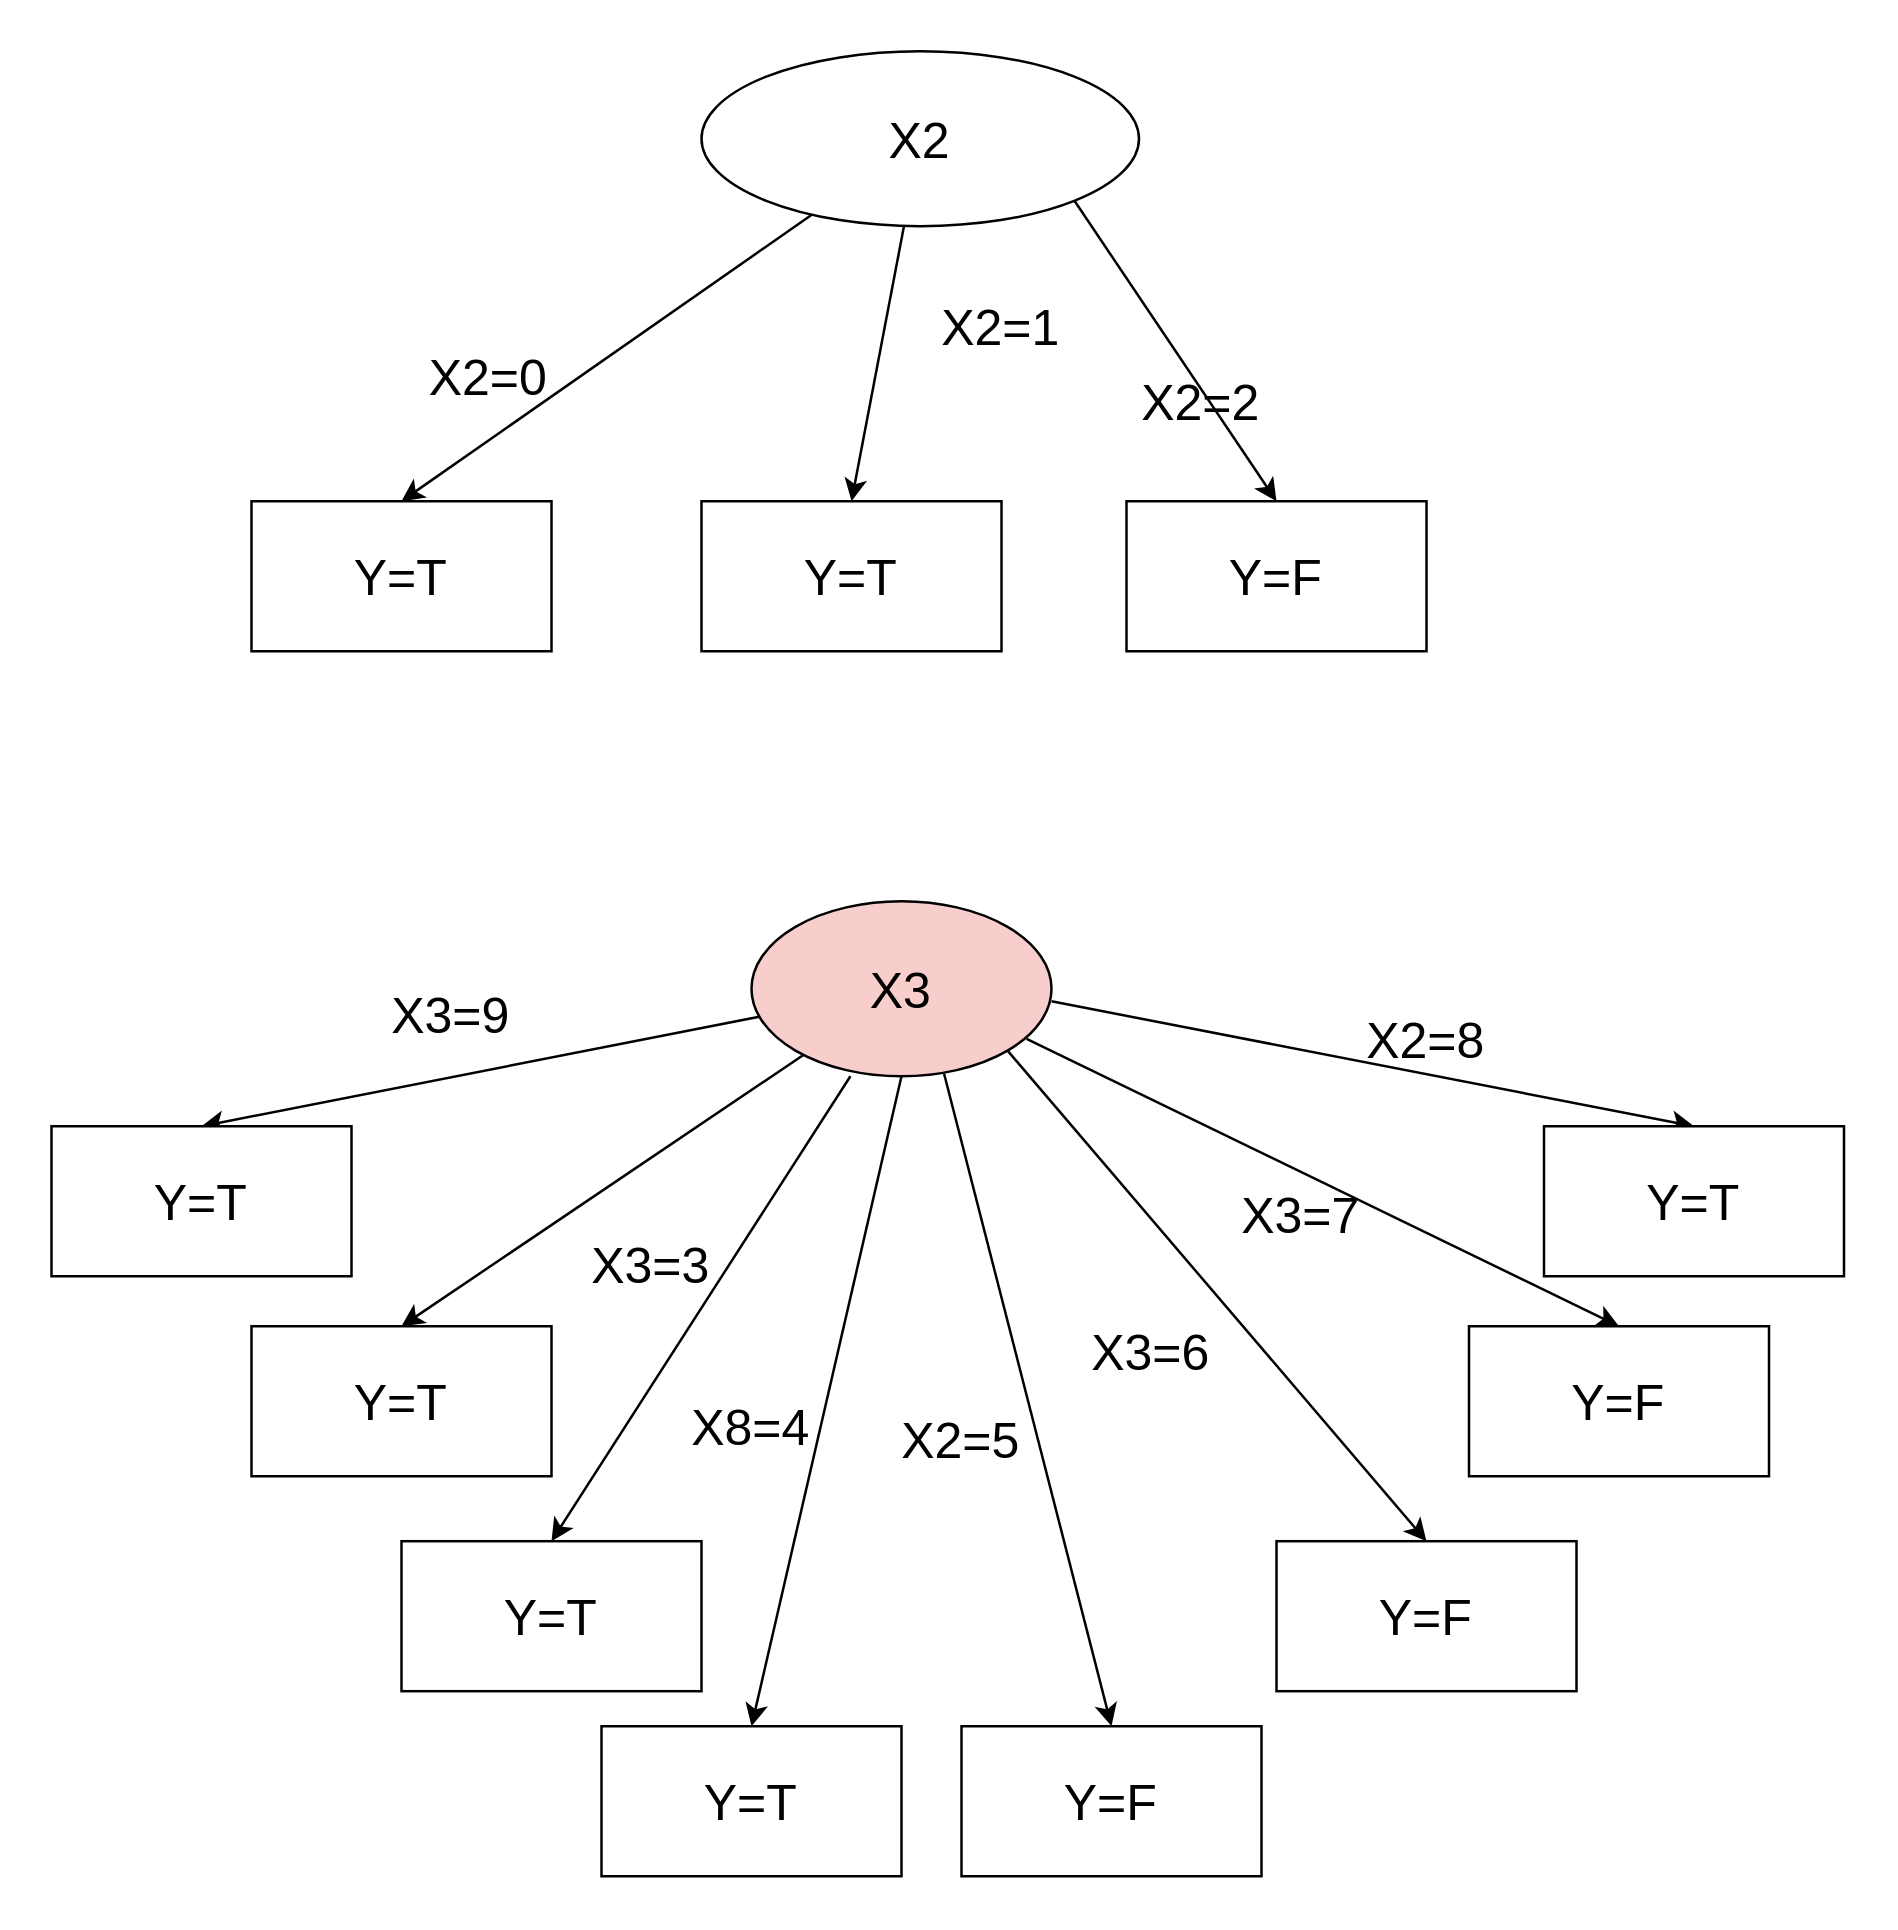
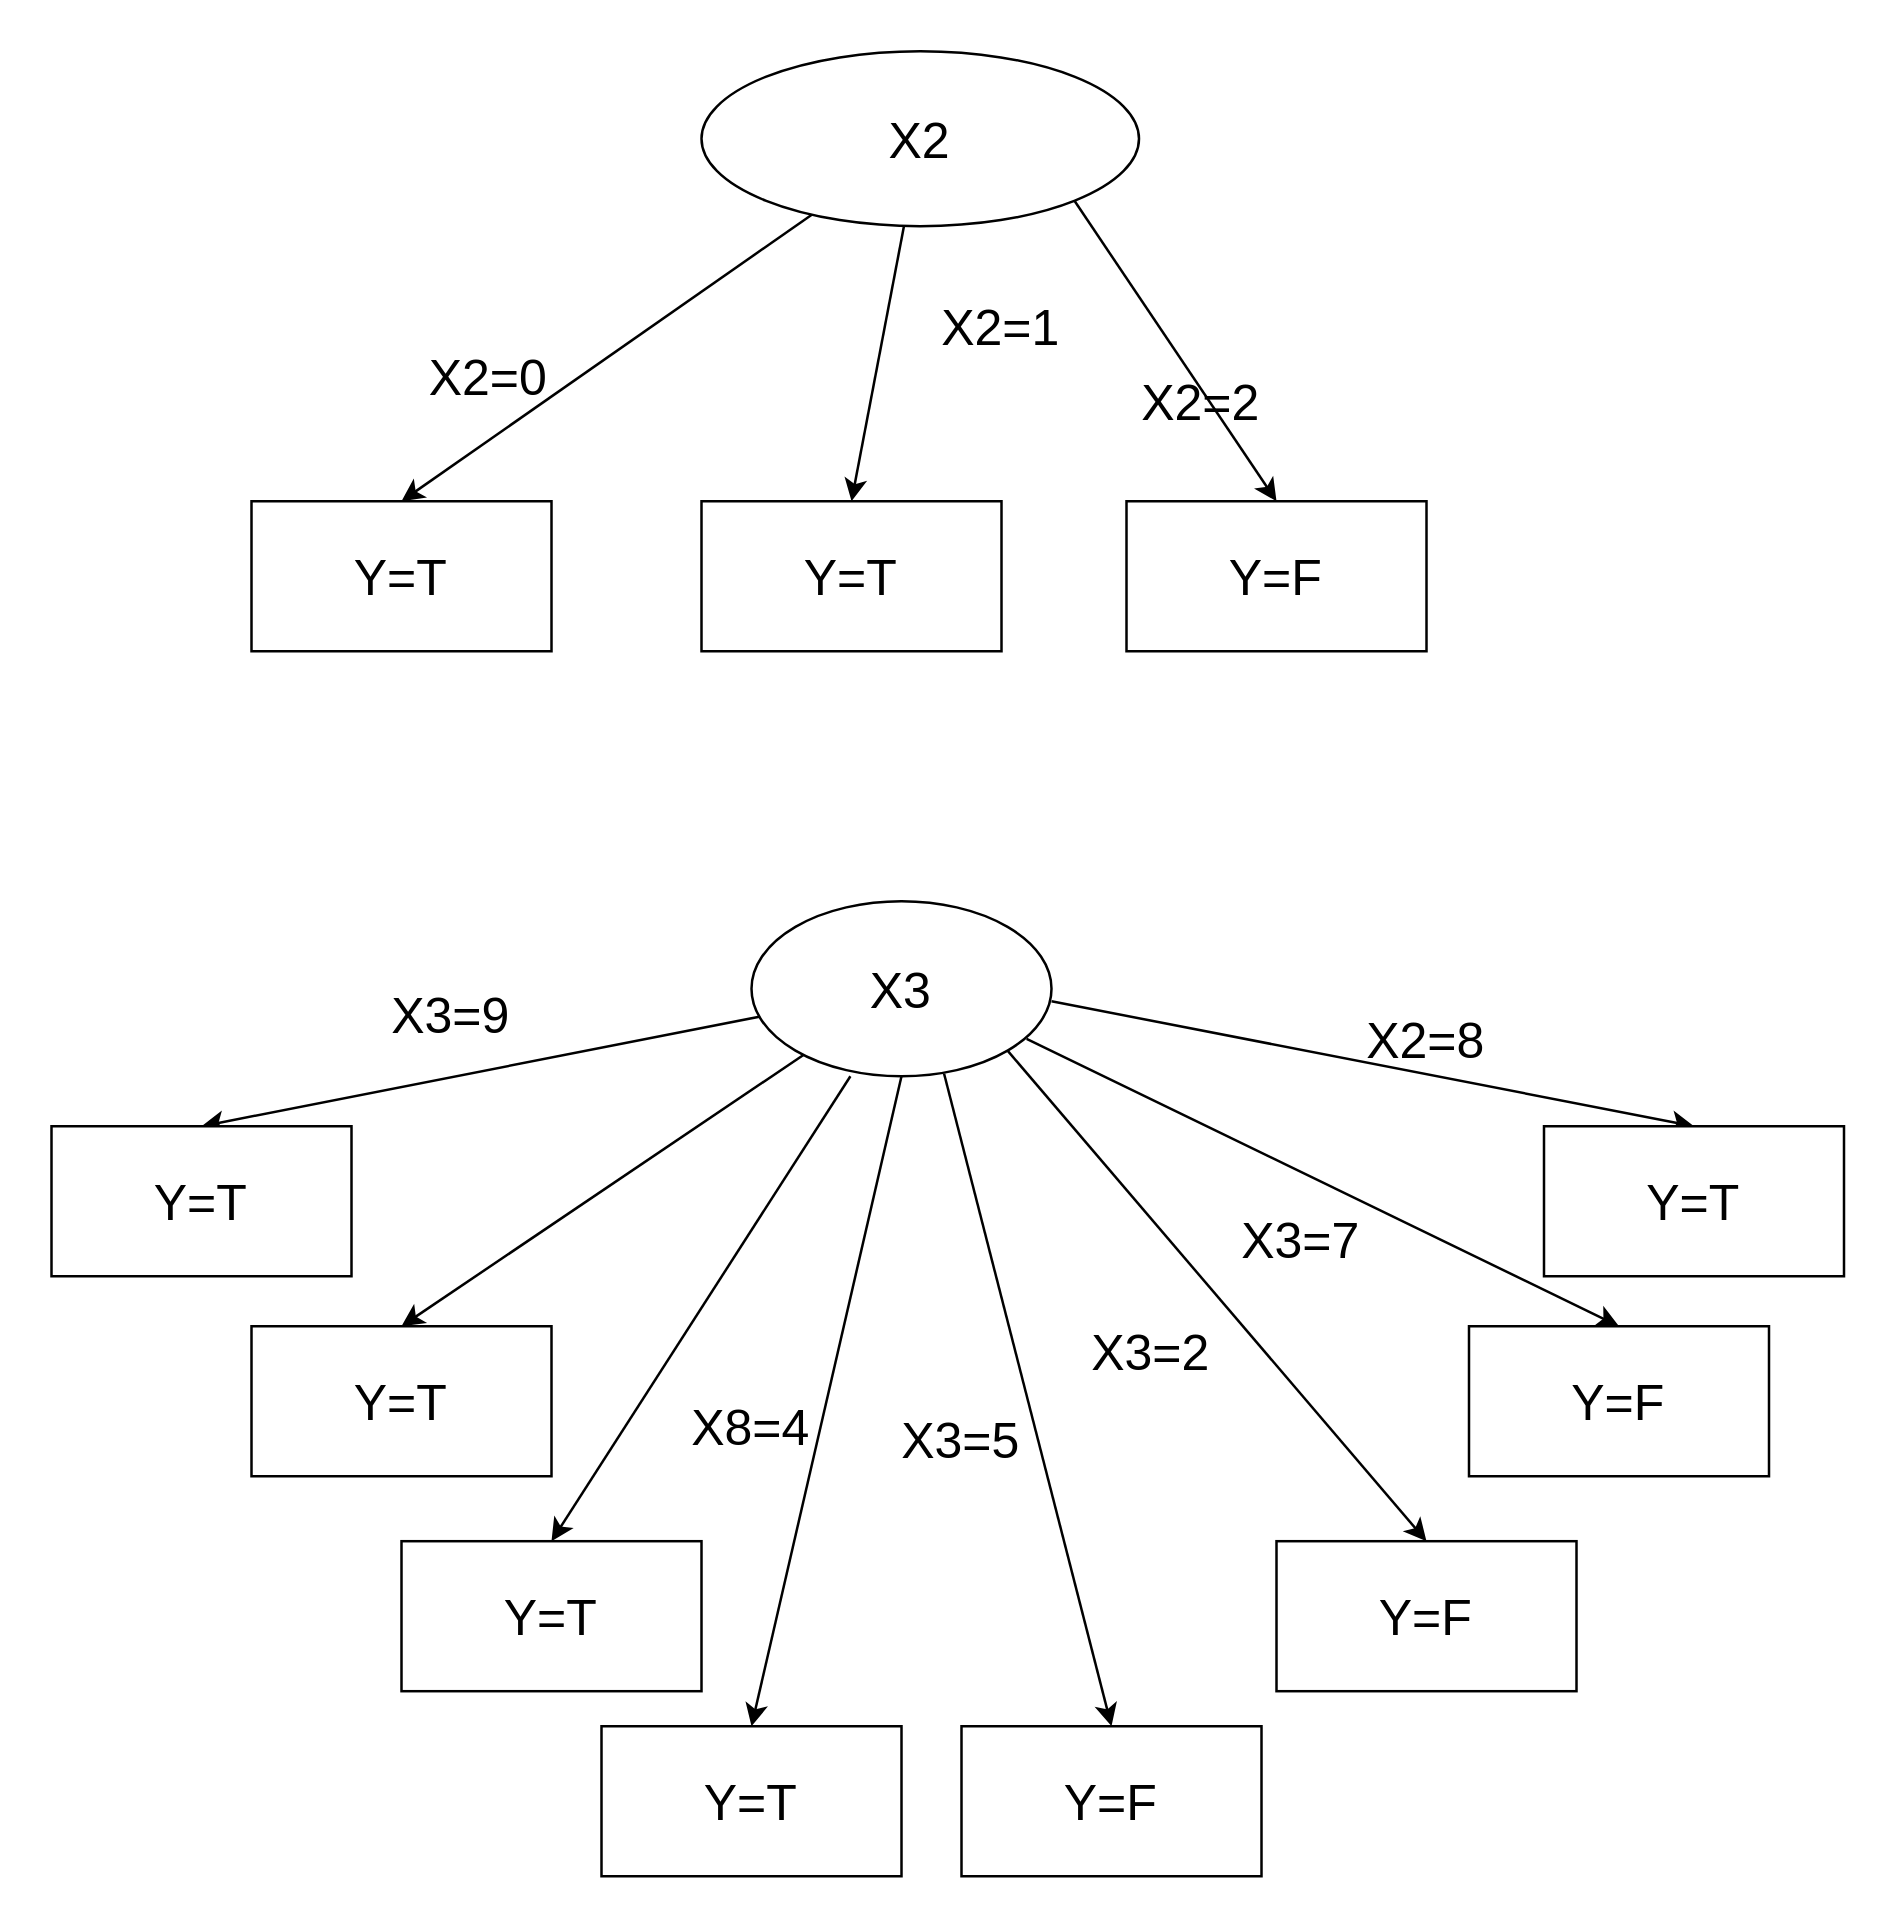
  <mxCell id="0" />
  <mxCell id="1" parent="0" />
  <mxCell id="2" style="rounded=0;orthogonalLoop=1;jettySize=auto;html=1;fontSize=20;entryX=0.5;entryY=0;entryDx=0;entryDy=0;" edge="1" parent="1" source="5" target="7"><mxGeometry relative="1" as="geometry"><mxPoint x="190" y="530" as="targetPoint" /></mxGeometry></mxCell>
  <mxCell id="3" style="edgeStyle=none;rounded=0;orthogonalLoop=1;jettySize=auto;html=1;entryX=0.5;entryY=0;entryDx=0;entryDy=0;fontSize=20;" edge="1" parent="1" source="5" target="8"><mxGeometry relative="1" as="geometry" /></mxCell>
  <mxCell id="4" style="edgeStyle=none;rounded=0;orthogonalLoop=1;jettySize=auto;html=1;exitX=0.642;exitY=0.986;exitDx=0;exitDy=0;entryX=0.5;entryY=0;entryDx=0;entryDy=0;fontSize=20;exitPerimeter=0;" edge="1" parent="1" source="5" target="9"><mxGeometry relative="1" as="geometry" /></mxCell>
- <mxCell id="5" value="&lt;font style=&quot;font-size: 20px&quot;&gt;X3&lt;/font&gt;" style="ellipse;whiteSpace=wrap;html=1;fillColor=#f8cecc;" vertex="1" parent="1"><mxGeometry x="300" y="360" width="120" height="70" as="geometry" /></mxCell>
+ <mxCell id="5" value="&lt;font style=&quot;font-size: 20px&quot;&gt;X3&lt;/font&gt;" style="ellipse;whiteSpace=wrap;html=1;" vertex="1" parent="1"><mxGeometry x="300" y="360" width="120" height="70" as="geometry" /></mxCell>
  <mxCell id="6" value="X3=9" style="text;html=1;strokeColor=none;fillColor=none;align=center;verticalAlign=middle;whiteSpace=wrap;rounded=0;fontSize=20;" vertex="1" parent="1"><mxGeometry x="150" y="390" width="60" height="30" as="geometry" /></mxCell>
  <mxCell id="7" value="Y=T" style="rounded=0;whiteSpace=wrap;html=1;fontSize=20;" vertex="1" parent="1"><mxGeometry x="20" y="450" width="120" height="60" as="geometry" /></mxCell>
  <mxCell id="8" value="Y=T" style="rounded=0;whiteSpace=wrap;html=1;fontSize=20;" vertex="1" parent="1"><mxGeometry x="100" y="530" width="120" height="60" as="geometry" /></mxCell>
  <mxCell id="9" value="Y=F" style="rounded=0;whiteSpace=wrap;html=1;fontSize=20;" vertex="1" parent="1"><mxGeometry x="384" y="690" width="120" height="60" as="geometry" /></mxCell>
- <mxCell id="10" value="X2=5" style="text;html=1;strokeColor=none;fillColor=none;align=center;verticalAlign=middle;whiteSpace=wrap;rounded=0;fontSize=20;" vertex="1" parent="1"><mxGeometry x="354" y="560" width="60" height="30" as="geometry" /></mxCell>
+ <mxCell id="10" value="X3=5" style="text;html=1;strokeColor=none;fillColor=none;align=center;verticalAlign=middle;whiteSpace=wrap;rounded=0;fontSize=20;" vertex="1" parent="1"><mxGeometry x="354" y="560" width="60" height="30" as="geometry" /></mxCell>
  <mxCell id="11" style="rounded=0;orthogonalLoop=1;jettySize=auto;html=1;fontSize=20;entryX=0.5;entryY=0;entryDx=0;entryDy=0;exitX=0.413;exitY=0.986;exitDx=0;exitDy=0;exitPerimeter=0;" edge="1" parent="1" target="14"><mxGeometry relative="1" as="geometry"><mxPoint x="310" y="730.98" as="targetPoint" /><mxPoint x="339.56" y="430" as="sourcePoint" /></mxGeometry></mxCell>
  <mxCell id="12" style="edgeStyle=none;rounded=0;orthogonalLoop=1;jettySize=auto;html=1;entryX=0.5;entryY=0;entryDx=0;entryDy=0;fontSize=20;exitX=0.5;exitY=1;exitDx=0;exitDy=0;" edge="1" parent="1" target="15" source="5"><mxGeometry relative="1" as="geometry"><mxPoint x="431.928" y="623.031" as="sourcePoint" /></mxGeometry></mxCell>
- <mxCell id="13" value="X3=3" style="text;html=1;strokeColor=none;fillColor=none;align=center;verticalAlign=middle;whiteSpace=wrap;rounded=0;fontSize=20;" vertex="1" parent="1"><mxGeometry x="230" y="490" width="60" height="30" as="geometry" /></mxCell>
  <mxCell id="14" value="Y=T" style="rounded=0;whiteSpace=wrap;html=1;fontSize=20;" vertex="1" parent="1"><mxGeometry x="160" y="615.98" width="120" height="60" as="geometry" /></mxCell>
  <mxCell id="15" value="Y=T" style="rounded=0;whiteSpace=wrap;html=1;fontSize=20;" vertex="1" parent="1"><mxGeometry x="240" y="690" width="120" height="60" as="geometry" /></mxCell>
  <mxCell id="16" value="X8=4" style="text;html=1;strokeColor=none;fillColor=none;align=center;verticalAlign=middle;whiteSpace=wrap;rounded=0;fontSize=20;" vertex="1" parent="1"><mxGeometry x="270" y="555" width="60" height="30" as="geometry" /></mxCell>
  <mxCell id="17" style="edgeStyle=none;rounded=0;orthogonalLoop=1;jettySize=auto;html=1;entryX=0.5;entryY=0;entryDx=0;entryDy=0;fontSize=20;" edge="1" parent="1" target="18"><mxGeometry relative="1" as="geometry"><mxPoint x="420" y="400" as="sourcePoint" /></mxGeometry></mxCell>
  <mxCell id="18" value="Y=T" style="rounded=0;whiteSpace=wrap;html=1;fontSize=20;" vertex="1" parent="1"><mxGeometry x="617" y="450" width="120" height="60" as="geometry" /></mxCell>
  <mxCell id="19" style="rounded=0;orthogonalLoop=1;jettySize=auto;html=1;fontSize=20;entryX=0.5;entryY=0;entryDx=0;entryDy=0;exitX=0.917;exitY=0.786;exitDx=0;exitDy=0;exitPerimeter=0;" edge="1" parent="1" target="21" source="5"><mxGeometry relative="1" as="geometry"><mxPoint x="747" y="555.98" as="targetPoint" /><mxPoint x="776.56" y="255" as="sourcePoint" /></mxGeometry></mxCell>
  <mxCell id="20" style="edgeStyle=none;rounded=0;orthogonalLoop=1;jettySize=auto;html=1;entryX=0.5;entryY=0;entryDx=0;entryDy=0;fontSize=20;exitX=1;exitY=1;exitDx=0;exitDy=0;" edge="1" parent="1" target="22" source="5"><mxGeometry relative="1" as="geometry"><mxPoint x="787" y="255" as="sourcePoint" /></mxGeometry></mxCell>
  <mxCell id="21" value="Y=F" style="rounded=0;whiteSpace=wrap;html=1;fontSize=20;" vertex="1" parent="1"><mxGeometry x="587" y="530" width="120" height="60" as="geometry" /></mxCell>
  <mxCell id="22" value="Y=F" style="rounded=0;whiteSpace=wrap;html=1;fontSize=20;" vertex="1" parent="1"><mxGeometry x="510" y="615.98" width="120" height="60" as="geometry" /></mxCell>
  <mxCell id="23" value="X2=8" style="text;html=1;strokeColor=none;fillColor=none;align=center;verticalAlign=middle;whiteSpace=wrap;rounded=0;fontSize=20;" vertex="1" parent="1"><mxGeometry x="540" y="400" width="60" height="30" as="geometry" /></mxCell>
- <mxCell id="24" value="X3=6" style="text;html=1;strokeColor=none;fillColor=none;align=center;verticalAlign=middle;whiteSpace=wrap;rounded=0;fontSize=20;" vertex="1" parent="1"><mxGeometry x="430" y="525" width="60" height="30" as="geometry" /></mxCell>
- <mxCell id="25" value="X3=7" style="text;html=1;strokeColor=none;fillColor=none;align=center;verticalAlign=middle;whiteSpace=wrap;rounded=0;fontSize=20;" vertex="1" parent="1"><mxGeometry x="490" y="470" width="60" height="30" as="geometry" /></mxCell>
+ <mxCell id="24" value="X3=2" style="text;html=1;strokeColor=none;fillColor=none;align=center;verticalAlign=middle;whiteSpace=wrap;rounded=0;fontSize=20;" vertex="1" parent="1"><mxGeometry x="430" y="525" width="60" height="30" as="geometry" /></mxCell>
+ <mxCell id="25" value="X3=7" style="text;html=1;strokeColor=none;fillColor=none;align=center;verticalAlign=middle;whiteSpace=wrap;rounded=0;fontSize=20;" vertex="1" parent="1"><mxGeometry x="490" y="480" width="60" height="30" as="geometry" /></mxCell>
  <mxCell id="26" style="rounded=0;orthogonalLoop=1;jettySize=auto;html=1;fontSize=20;entryX=0.5;entryY=0;entryDx=0;entryDy=0;" edge="1" parent="1" source="29" target="31"><mxGeometry relative="1" as="geometry"><mxPoint x="180" y="190" as="targetPoint" /></mxGeometry></mxCell>
  <mxCell id="27" style="edgeStyle=none;rounded=0;orthogonalLoop=1;jettySize=auto;html=1;entryX=0.5;entryY=0;entryDx=0;entryDy=0;fontSize=20;" edge="1" parent="1" source="29" target="32"><mxGeometry relative="1" as="geometry" /></mxCell>
  <mxCell id="28" style="edgeStyle=none;rounded=0;orthogonalLoop=1;jettySize=auto;html=1;exitX=1;exitY=1;exitDx=0;exitDy=0;entryX=0.5;entryY=0;entryDx=0;entryDy=0;fontSize=20;" edge="1" parent="1" source="29" target="34"><mxGeometry relative="1" as="geometry" /></mxCell>
  <mxCell id="29" value="&lt;font style=&quot;font-size: 20px&quot;&gt;X2&lt;/font&gt;" style="ellipse;whiteSpace=wrap;html=1;" vertex="1" parent="1"><mxGeometry x="280" y="20" width="175" height="70" as="geometry" /></mxCell>
  <mxCell id="30" value="X2=0" style="text;html=1;strokeColor=none;fillColor=none;align=center;verticalAlign=middle;whiteSpace=wrap;rounded=0;fontSize=20;" vertex="1" parent="1"><mxGeometry x="165" y="135" width="60" height="30" as="geometry" /></mxCell>
  <mxCell id="31" value="Y=T" style="rounded=0;whiteSpace=wrap;html=1;fontSize=20;" vertex="1" parent="1"><mxGeometry x="100" y="200" width="120" height="60" as="geometry" /></mxCell>
  <mxCell id="32" value="Y=T" style="rounded=0;whiteSpace=wrap;html=1;fontSize=20;" vertex="1" parent="1"><mxGeometry x="280" y="200" width="120" height="60" as="geometry" /></mxCell>
  <mxCell id="33" value="X2=1" style="text;html=1;strokeColor=none;fillColor=none;align=center;verticalAlign=middle;whiteSpace=wrap;rounded=0;fontSize=20;" vertex="1" parent="1"><mxGeometry x="370" y="115" width="60" height="30" as="geometry" /></mxCell>
  <mxCell id="34" value="Y=F" style="rounded=0;whiteSpace=wrap;html=1;fontSize=20;" vertex="1" parent="1"><mxGeometry x="450" y="200" width="120" height="60" as="geometry" /></mxCell>
  <mxCell id="35" value="X2=2" style="text;html=1;strokeColor=none;fillColor=none;align=center;verticalAlign=middle;whiteSpace=wrap;rounded=0;fontSize=20;" vertex="1" parent="1"><mxGeometry x="450" y="145" width="60" height="30" as="geometry" /></mxCell>
